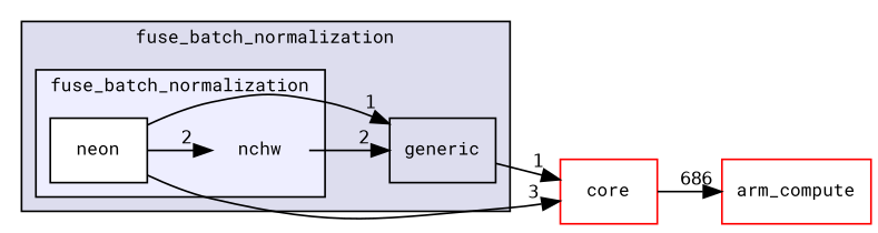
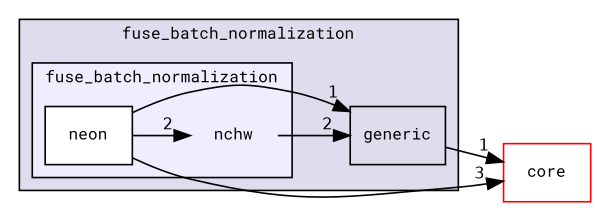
  digraph {
    compound=true
    fontname="Roboto Mono"
    rankdir=LR
    node [fontname="Roboto Mono" fontsize=10 shape=box fillcolor=white style=filled]
    edge [fontname="Roboto Mono" headlabel=2 labeldistance=1.5 labelfontname=Helvetica labelfontsize=10]
    n1 [label=nchw shape=plaintext fillcolor="" style=""]
    n2 [label=neon]
    n3 [label=generic fillcolor="" style=""]
    n4 [color=red label=core]
-   n5 [color=red label=arm_compute]
    subgraph cluster_1 {
      bgcolor="#ddddee"
      fontsize=10
      label=fuse_batch_normalization
      pencolor=black
      n3
      subgraph cluster_2 {
        bgcolor="#eeeeff"
        fontsize=10
        label=fuse_batch_normalization
        pencolor=black
        n1
        n2
      }
    }
    n1 -> n3
    n2 -> n1
    n2 -> n3 [headlabel=1]
    n2 -> n4 [headlabel=3]
    n3 -> n4 [headlabel=1]
-   n4 -> n5 [headlabel=686]
  }
